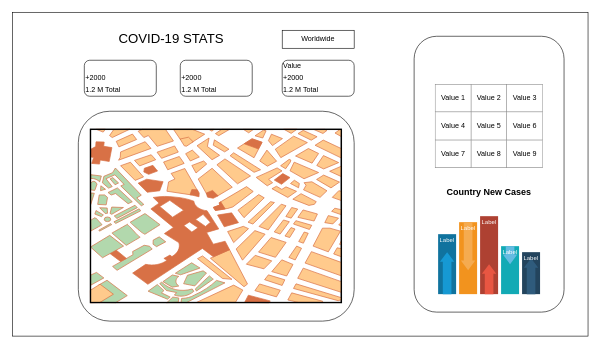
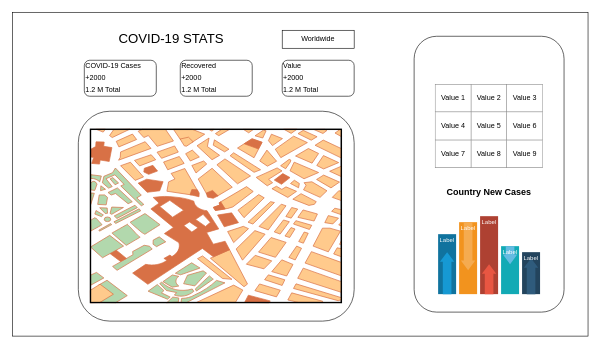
  <mxCell id="0" />
  <mxCell id="1" parent="0" />
  <mxCell id="2" value="" style="rounded=0;whiteSpace=wrap;html=1;" vertex="1" parent="1"><mxGeometry x="20" y="20" width="960" height="540" as="geometry" /></mxCell>
  <mxCell id="3" value="&lt;font style=&quot;font-size: 22px&quot;&gt;COVID-19 STATS&lt;br&gt;&lt;/font&gt;" style="text;html=1;strokeColor=none;fillColor=none;align=center;verticalAlign=middle;whiteSpace=wrap;rounded=0;" vertex="1" parent="1"><mxGeometry x="160" y="45" width="250" height="40" as="geometry" /></mxCell>
  <mxCell id="4" value="Worldwide" style="whiteSpace=wrap;html=1;rounded=0;" vertex="1" parent="1"><mxGeometry x="470" y="50" width="120" height="30" as="geometry" /></mxCell>
  <mxCell id="5" value="" style="rounded=1;whiteSpace=wrap;html=1;" vertex="1" parent="1"><mxGeometry x="140" y="100" width="120" height="60" as="geometry" /></mxCell>
+ <mxCell id="6" value="COVID-19 Cases" style="text;html=1;strokeColor=none;fillColor=none;align=left;verticalAlign=middle;whiteSpace=wrap;rounded=0;" vertex="1" parent="1"><mxGeometry x="140" y="100" width="120" height="20" as="geometry" /></mxCell>
  <mxCell id="7" value="&lt;div&gt;+2000&lt;/div&gt;" style="text;html=1;strokeColor=none;fillColor=none;align=left;verticalAlign=middle;whiteSpace=wrap;rounded=0;" vertex="1" parent="1"><mxGeometry x="140" y="120" width="110" height="20" as="geometry" /></mxCell>
  <mxCell id="8" value="1.2 M Total" style="text;html=1;strokeColor=none;fillColor=none;align=left;verticalAlign=middle;whiteSpace=wrap;rounded=0;" vertex="1" parent="1"><mxGeometry x="140" y="140" width="120" height="20" as="geometry" /></mxCell>
  <mxCell id="9" value="" style="rounded=1;whiteSpace=wrap;html=1;" vertex="1" parent="1"><mxGeometry x="300" y="100" width="120" height="60" as="geometry" /></mxCell>
  <mxCell id="10" value="1.2 M Total" style="text;html=1;strokeColor=none;fillColor=none;align=left;verticalAlign=middle;whiteSpace=wrap;rounded=0;" vertex="1" parent="1"><mxGeometry x="300" y="140" width="120" height="20" as="geometry" /></mxCell>
  <mxCell id="11" value="&lt;div&gt;+2000&lt;/div&gt;" style="text;html=1;strokeColor=none;fillColor=none;align=left;verticalAlign=middle;whiteSpace=wrap;rounded=0;" vertex="1" parent="1"><mxGeometry x="300" y="120" width="110" height="20" as="geometry" /></mxCell>
+ <mxCell id="12" value="Recovered" style="text;html=1;strokeColor=none;fillColor=none;align=left;verticalAlign=middle;whiteSpace=wrap;rounded=0;" vertex="1" parent="1"><mxGeometry x="300" y="100" width="120" height="20" as="geometry" /></mxCell>
  <mxCell id="13" value="" style="rounded=1;whiteSpace=wrap;html=1;" vertex="1" parent="1"><mxGeometry x="470" y="100" width="120" height="60" as="geometry" /></mxCell>
  <mxCell id="14" value="1.2 M Total" style="text;html=1;strokeColor=none;fillColor=none;align=left;verticalAlign=middle;whiteSpace=wrap;rounded=0;" vertex="1" parent="1"><mxGeometry x="470" y="140" width="120" height="20" as="geometry" /></mxCell>
  <mxCell id="15" value="&lt;div&gt;+2000&lt;/div&gt;" style="text;html=1;strokeColor=none;fillColor=none;align=left;verticalAlign=middle;whiteSpace=wrap;rounded=0;" vertex="1" parent="1"><mxGeometry x="470" y="120" width="110" height="20" as="geometry" /></mxCell>
  <mxCell id="16" value="Value" style="text;html=1;strokeColor=none;fillColor=none;align=left;verticalAlign=middle;whiteSpace=wrap;rounded=0;" vertex="1" parent="1"><mxGeometry x="470" y="100" width="120" height="20" as="geometry" /></mxCell>
  <mxCell id="17" value="" style="rounded=1;whiteSpace=wrap;html=1;" vertex="1" parent="1"><mxGeometry x="130" y="185" width="460" height="350" as="geometry" /></mxCell>
  <mxCell id="18" value="" style="verticalLabelPosition=bottom;shadow=0;dashed=0;align=center;html=1;verticalAlign=top;strokeWidth=1;shape=mxgraph.mockup.misc.map;" vertex="1" parent="1"><mxGeometry x="150" y="215" width="420" height="290" as="geometry" /></mxCell>
  <mxCell id="19" value="" style="rounded=1;whiteSpace=wrap;html=1;" vertex="1" parent="1"><mxGeometry x="690" y="60" width="250" height="460" as="geometry" /></mxCell>
  <mxCell id="20" value="&lt;font size=&quot;1&quot;&gt;&lt;b style=&quot;font-size: 15px&quot;&gt;Country New Cases&lt;/b&gt;&lt;/font&gt;" style="text;html=1;strokeColor=none;fillColor=none;align=center;verticalAlign=middle;whiteSpace=wrap;rounded=0;" vertex="1" parent="1"><mxGeometry x="730" y="310" width="170" height="20" as="geometry" /></mxCell>
  <mxCell id="21" value="" style="fillColor=#10739E;strokeColor=none;" vertex="1" parent="1"><mxGeometry x="730" y="390" width="30" height="100" as="geometry" /></mxCell>
  <mxCell id="22" value="" style="shape=mxgraph.arrows2.arrow;dy=0.4;dx=16;notch=0;direction=north;fillColor=#1699D3;strokeColor=none;" vertex="1" parent="21"><mxGeometry x="3" y="30" width="24" height="70" as="geometry" /></mxCell>
  <mxCell id="23" value="Label" style="text;html=1;align=center;verticalAlign=middle;whiteSpace=wrap;fontColor=#FFFFFF;fontSize=10;" vertex="1" parent="21"><mxGeometry width="30" height="20" as="geometry" /></mxCell>
  <mxCell id="24" value="" style="fillColor=#F2931E;strokeColor=none;" vertex="1" parent="1"><mxGeometry x="765" y="370" width="30" height="120" as="geometry" /></mxCell>
  <mxCell id="25" value="" style="shape=mxgraph.arrows2.arrow;dy=0.4;dx=16;notch=0;direction=south;fillColor=#F5AB50;strokeColor=none;" vertex="1" parent="24"><mxGeometry x="3" width="24" height="80" as="geometry" /></mxCell>
  <mxCell id="26" value="Label" style="text;html=1;align=center;verticalAlign=middle;whiteSpace=wrap;fontColor=#FFFFFF;fontSize=10;" vertex="1" parent="24"><mxGeometry width="30" height="20" as="geometry" /></mxCell>
  <mxCell id="27" value="" style="fillColor=#AE4132;strokeColor=none;" vertex="1" parent="1"><mxGeometry x="800" y="360" width="30" height="130" as="geometry" /></mxCell>
  <mxCell id="28" value="" style="shape=mxgraph.arrows2.arrow;dy=0.4;dx=16;notch=0;direction=north;fillColor=#E85642;strokeColor=none;" vertex="1" parent="27"><mxGeometry x="3" y="80" width="24" height="50" as="geometry" /></mxCell>
  <mxCell id="29" value="Label" style="text;html=1;align=center;verticalAlign=middle;whiteSpace=wrap;fontColor=#FFFFFF;fontSize=10;" vertex="1" parent="27"><mxGeometry width="30" height="20" as="geometry" /></mxCell>
  <mxCell id="30" value="" style="fillColor=#12AAB5;strokeColor=none;" vertex="1" parent="1"><mxGeometry x="835" y="410" width="30" height="80" as="geometry" /></mxCell>
  <mxCell id="31" value="" style="shape=mxgraph.arrows2.arrow;dy=0.4;dx=16;notch=0;direction=south;fillColor=#64BBE2;strokeColor=none;" vertex="1" parent="30"><mxGeometry x="3" width="24" height="30" as="geometry" /></mxCell>
  <mxCell id="32" value="Label" style="text;html=1;align=center;verticalAlign=middle;whiteSpace=wrap;fontColor=#FFFFFF;fontSize=10;" vertex="1" parent="30"><mxGeometry width="30" height="20" as="geometry" /></mxCell>
  <mxCell id="33" value="" style="fillColor=#23445D;strokeColor=none;" vertex="1" parent="1"><mxGeometry x="870" y="420" width="30" height="70" as="geometry" /></mxCell>
  <mxCell id="34" value="" style="shape=mxgraph.arrows2.arrow;dy=0.4;dx=16;notch=0;direction=north;fillColor=#2F5B7C;strokeColor=none;" vertex="1" parent="33"><mxGeometry x="3" y="10" width="24" height="60" as="geometry" /></mxCell>
  <mxCell id="35" value="Label" style="text;html=1;align=center;verticalAlign=middle;whiteSpace=wrap;fontColor=#FFFFFF;fontSize=10;" vertex="1" parent="33"><mxGeometry width="30" height="20" as="geometry" /></mxCell>
  <mxCell id="36" value="&lt;table border=&quot;1&quot; width=&quot;100%&quot; height=&quot;100%&quot; style=&quot;width:100%;height:100%;border-collapse:collapse;&quot;&gt;&lt;tr&gt;&lt;td align=&quot;center&quot;&gt;Value 1&lt;/td&gt;&lt;td align=&quot;center&quot;&gt;Value 2&lt;/td&gt;&lt;td align=&quot;center&quot;&gt;Value 3&lt;/td&gt;&lt;/tr&gt;&lt;tr&gt;&lt;td align=&quot;center&quot;&gt;Value 4&lt;/td&gt;&lt;td align=&quot;center&quot;&gt;Value 5&lt;/td&gt;&lt;td align=&quot;center&quot;&gt;Value 6&lt;/td&gt;&lt;/tr&gt;&lt;tr&gt;&lt;td align=&quot;center&quot;&gt;Value 7&lt;/td&gt;&lt;td align=&quot;center&quot;&gt;Value 8&lt;/td&gt;&lt;td align=&quot;center&quot;&gt;Value 9&lt;/td&gt;&lt;/tr&gt;&lt;/table&gt;" style="text;html=1;strokeColor=none;fillColor=none;overflow=fill;" vertex="1" parent="1"><mxGeometry x="725" y="140" width="180" height="140" as="geometry" /></mxCell>
